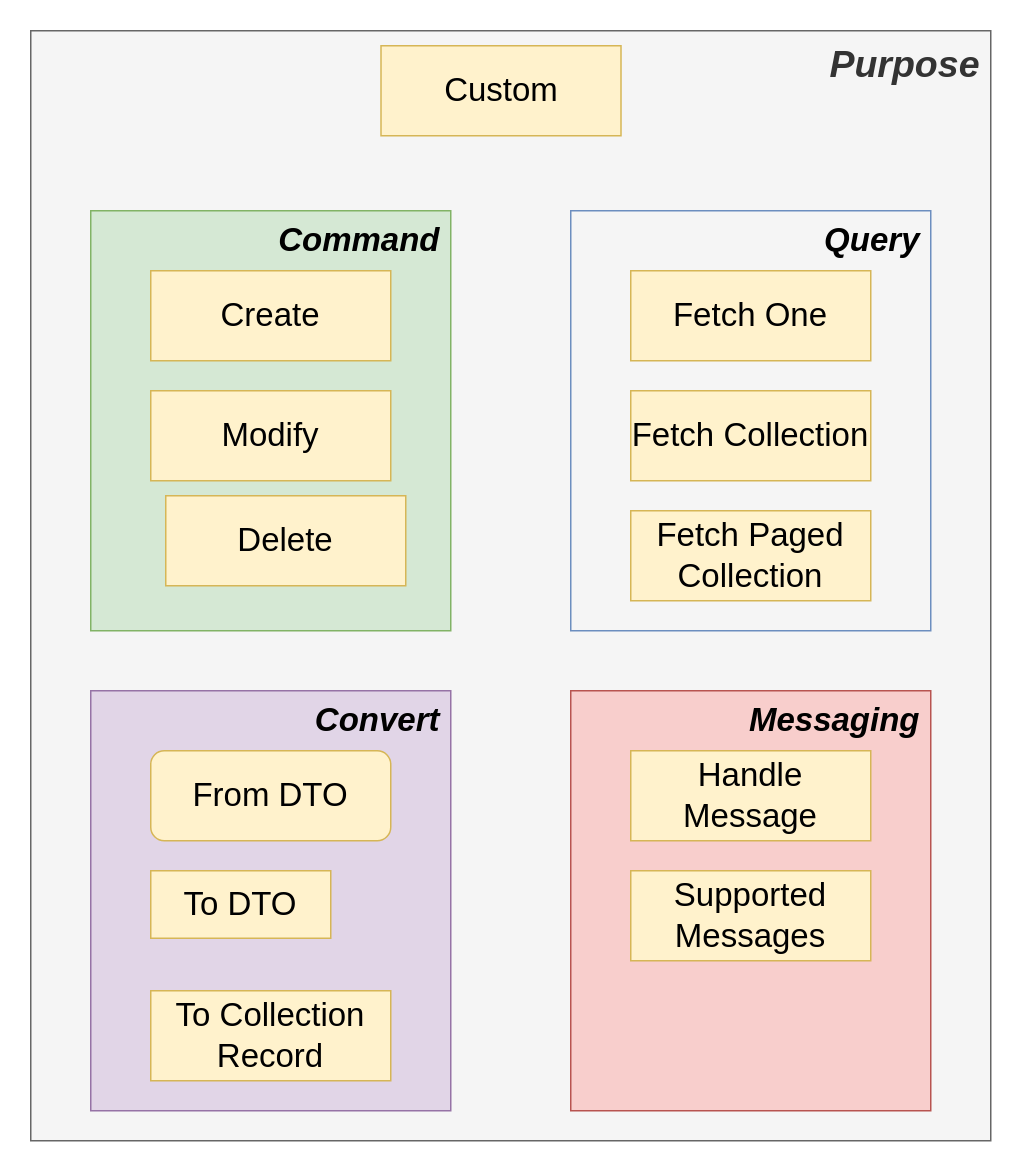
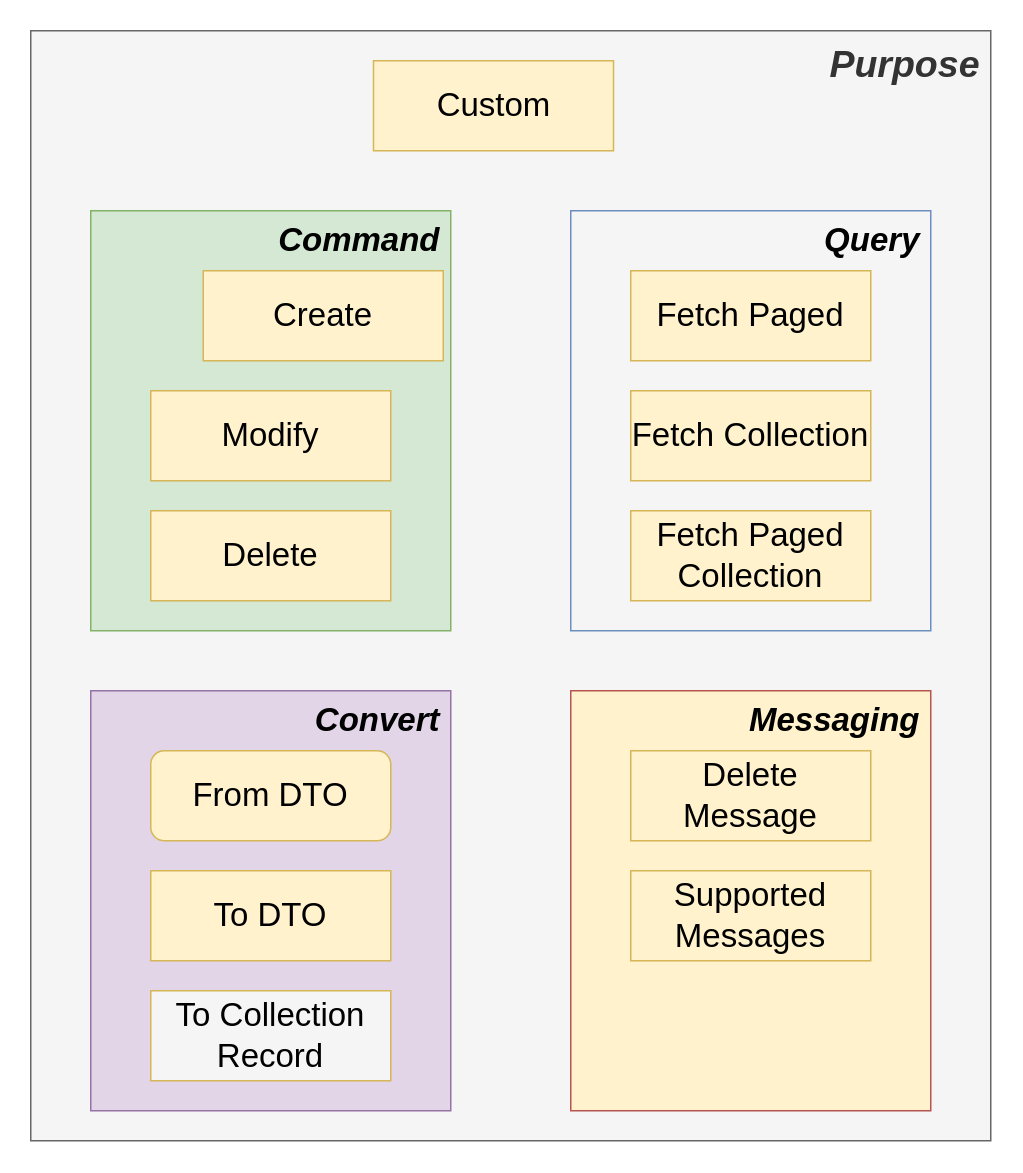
  <mxCell id="0" />
  <mxCell id="1" parent="0" />
  <mxCell id="2" value="Purpose" style="rounded=0;whiteSpace=wrap;html=1;fontSize=25;align=right;fillColor=#f5f5f5;strokeColor=#666666;fontColor=#333333;fontStyle=3;verticalAlign=top;spacingRight=5;" vertex="1" parent="1"><mxGeometry x="20" y="20" width="640" height="740" as="geometry" /></mxCell>
  <mxCell id="3" value="Command" style="rounded=0;whiteSpace=wrap;html=1;fillColor=#d5e8d4;strokeColor=#82b366;fontSize=22;fontStyle=3;verticalAlign=top;align=right;spacingRight=5;" vertex="1" parent="1"><mxGeometry x="60" y="140" width="240" height="280" as="geometry" /></mxCell>
- <mxCell id="4" value="Custom" style="rounded=0;whiteSpace=wrap;html=1;fontSize=22;fillColor=#fff2cc;strokeColor=#d6b656;fontStyle=0" vertex="1" parent="1"><mxGeometry x="253.5" y="30" width="160" height="60" as="geometry" /></mxCell>
- <mxCell id="5" value="Create" style="rounded=0;whiteSpace=wrap;html=1;fontSize=22;fillColor=#fff2cc;strokeColor=#d6b656;" vertex="1" parent="1"><mxGeometry x="100" y="180" width="160" height="60" as="geometry" /></mxCell>
+ <mxCell id="4" value="Custom" style="rounded=0;whiteSpace=wrap;html=1;fontSize=22;fillColor=#fff2cc;strokeColor=#d6b656;fontStyle=0" vertex="1" parent="1"><mxGeometry x="248.5" y="40" width="160" height="60" as="geometry" /></mxCell>
+ <mxCell id="5" value="Create" style="rounded=0;whiteSpace=wrap;html=1;fontSize=22;fillColor=#fff2cc;strokeColor=#d6b656;" vertex="1" parent="1"><mxGeometry x="135" y="180" width="160" height="60" as="geometry" /></mxCell>
  <mxCell id="6" value="Modify" style="rounded=0;whiteSpace=wrap;html=1;fontSize=22;fillColor=#fff2cc;strokeColor=#d6b656;" vertex="1" parent="1"><mxGeometry x="100" y="260" width="160" height="60" as="geometry" /></mxCell>
- <mxCell id="7" value="Delete" style="rounded=0;whiteSpace=wrap;html=1;fontSize=22;fillColor=#fff2cc;strokeColor=#d6b656;" vertex="1" parent="1"><mxGeometry x="110" y="330" width="160" height="60" as="geometry" /></mxCell>
+ <mxCell id="7" value="Delete" style="rounded=0;whiteSpace=wrap;html=1;fontSize=22;fillColor=#fff2cc;strokeColor=#d6b656;" vertex="1" parent="1"><mxGeometry x="100" y="340" width="160" height="60" as="geometry" /></mxCell>
  <mxCell id="8" value="Query" style="rounded=0;whiteSpace=wrap;html=1;fillColor=#f5f5f5;strokeColor=#6c8ebf;fontSize=22;fontStyle=3;verticalAlign=top;align=right;spacingRight=5;" vertex="1" parent="1"><mxGeometry x="380" y="140" width="240" height="280" as="geometry" /></mxCell>
- <mxCell id="9" value="Fetch One" style="rounded=0;whiteSpace=wrap;html=1;fontSize=22;fillColor=#fff2cc;strokeColor=#d6b656;" vertex="1" parent="1"><mxGeometry x="420" y="180" width="160" height="60" as="geometry" /></mxCell>
+ <mxCell id="9" value="Fetch Paged" style="rounded=0;whiteSpace=wrap;html=1;fontSize=22;fillColor=#fff2cc;strokeColor=#d6b656;" vertex="1" parent="1"><mxGeometry x="420" y="180" width="160" height="60" as="geometry" /></mxCell>
  <mxCell id="10" value="Fetch Collection" style="rounded=0;whiteSpace=wrap;html=1;fontSize=22;fillColor=#fff2cc;strokeColor=#d6b656;" vertex="1" parent="1"><mxGeometry x="420" y="260" width="160" height="60" as="geometry" /></mxCell>
  <mxCell id="11" value="Fetch Paged Collection" style="rounded=0;whiteSpace=wrap;html=1;fontSize=22;fillColor=#fff2cc;strokeColor=#d6b656;" vertex="1" parent="1"><mxGeometry x="420" y="340" width="160" height="60" as="geometry" /></mxCell>
  <mxCell id="12" value="Convert" style="rounded=0;whiteSpace=wrap;html=1;fillColor=#e1d5e7;strokeColor=#9673a6;fontSize=22;fontStyle=3;verticalAlign=top;align=right;spacingRight=5;" vertex="1" parent="1"><mxGeometry x="60" y="460" width="240" height="280" as="geometry" /></mxCell>
  <mxCell id="13" value="From DTO" style="whiteSpace=wrap;html=1;fontSize=22;fillColor=#fff2cc;strokeColor=#d6b656;rounded=1;" vertex="1" parent="1"><mxGeometry x="100" y="500" width="160" height="60" as="geometry" /></mxCell>
- <mxCell id="14" value="To DTO" style="rounded=0;whiteSpace=wrap;html=1;fontSize=22;fillColor=#fff2cc;strokeColor=#d6b656;" vertex="1" parent="1"><mxGeometry x="100" y="580" width="120" height="45" as="geometry" /></mxCell>
- <mxCell id="15" value="To Collection Record" style="rounded=0;whiteSpace=wrap;html=1;fontSize=22;fillColor=#fff2cc;strokeColor=#d6b656;" vertex="1" parent="1"><mxGeometry x="100" y="660" width="160" height="60" as="geometry" /></mxCell>
- <mxCell id="16" value="Messaging" style="rounded=0;whiteSpace=wrap;html=1;fillColor=#f8cecc;strokeColor=#b85450;fontSize=22;fontStyle=3;verticalAlign=top;align=right;spacingRight=5;" vertex="1" parent="1"><mxGeometry x="380" y="460" width="240" height="280" as="geometry" /></mxCell>
- <mxCell id="17" value="Handle Message" style="rounded=0;whiteSpace=wrap;html=1;fontSize=22;fillColor=#fff2cc;strokeColor=#d6b656;" vertex="1" parent="1"><mxGeometry x="420" y="500" width="160" height="60" as="geometry" /></mxCell>
+ <mxCell id="14" value="To DTO" style="rounded=0;whiteSpace=wrap;html=1;fontSize=22;fillColor=#fff2cc;strokeColor=#d6b656;" vertex="1" parent="1"><mxGeometry x="100" y="580" width="160" height="60" as="geometry" /></mxCell>
+ <mxCell id="15" value="To Collection Record" style="rounded=0;whiteSpace=wrap;html=1;fontSize=22;fillColor=#f5f5f5;strokeColor=#d6b656;" vertex="1" parent="1"><mxGeometry x="100" y="660" width="160" height="60" as="geometry" /></mxCell>
+ <mxCell id="16" value="Messaging" style="rounded=0;whiteSpace=wrap;html=1;fillColor=#fff2cc;strokeColor=#b85450;fontSize=22;fontStyle=3;verticalAlign=top;align=right;spacingRight=5;" vertex="1" parent="1"><mxGeometry x="380" y="460" width="240" height="280" as="geometry" /></mxCell>
+ <mxCell id="17" value="Delete Message" style="rounded=0;whiteSpace=wrap;html=1;fontSize=22;fillColor=#fff2cc;strokeColor=#d6b656;" vertex="1" parent="1"><mxGeometry x="420" y="500" width="160" height="60" as="geometry" /></mxCell>
  <mxCell id="18" value="Supported Messages" style="rounded=0;whiteSpace=wrap;html=1;fontSize=22;fillColor=#fff2cc;strokeColor=#d6b656;" vertex="1" parent="1"><mxGeometry x="420" y="580" width="160" height="60" as="geometry" /></mxCell>
